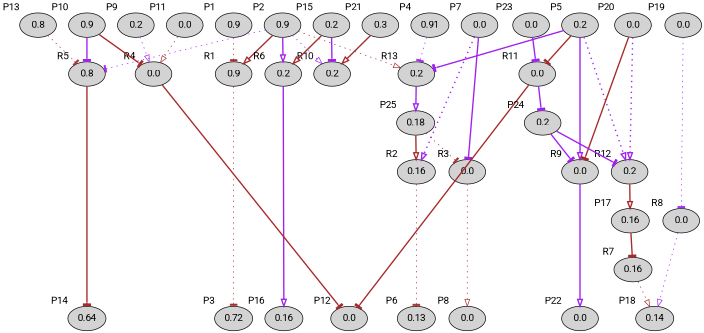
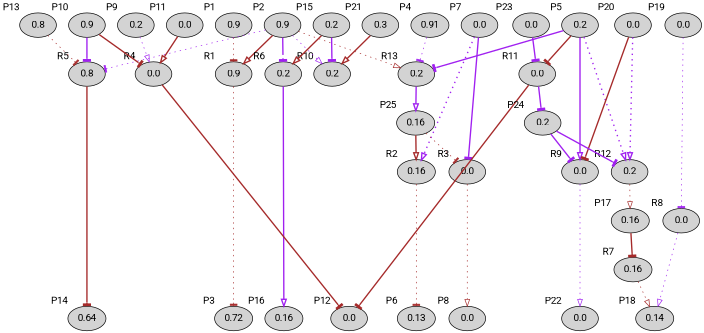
  strict digraph {
    fontname=Roboto
    splines=line
    node [fillcolor=lightgray fontname=Roboto style=filled]
    edge [arrowhead=tee color=purple fontname=Roboto style=bold]
    n1 [label=0.9 xlabel=P1]
    n2 [label=0.9 xlabel=P2]
    n3 [label=0.91 xlabel=P4]
    n4 [label=0.2 xlabel=P5]
    n5 [label=0.0 xlabel=P7]
    n6 [label=0.2 xlabel=P9]
    n7 [label=0.9 xlabel=P10]
    n8 [label=0.0 xlabel=P11]
    n9 [label=0.8 xlabel=P13]
    n10 [label=0.2 xlabel=P15]
    n11 [label=0.0 xlabel=P19]
    n12 [label=0.0 xlabel=P20]
    n13 [label=0.3 xlabel=P21]
    n14 [label=0.0 xlabel=P23]
    n15 [label=0.72 xlabel=P3]
    n16 [label=0.13 xlabel=P6]
    n17 [label=0.0 xlabel=P8]
    n18 [label=0.0 xlabel=P12]
    n19 [label=0.64 xlabel=P14]
    n20 [label=0.16 xlabel=P16]
    n21 [label=0.14 xlabel=P18]
    n22 [label=0.0 xlabel=P22]
    n23 [label=0.9 xlabel=R1]
    n24 [label=0.8 xlabel=R5]
    n25 [label=0.2 xlabel=R6]
    n26 [label=0.2 xlabel=R10]
    n27 [label=0.2 xlabel=R13]
    n28 [label=0.0 xlabel=R9]
    n29 [label=0.0 xlabel=R11]
    n30 [label=0.2 xlabel=R12]
    n31 [label=0.16 xlabel=R2]
    n32 [label=0.0 xlabel=R3]
    n33 [label=0.0 xlabel=R4]
    n34 [label=0.0 xlabel=R8]
-   n35 [label=0.18 xlabel=P25]
+   n35 [label=0.16 xlabel=P25]
    n36 [label=0.2 xlabel=P24]
    n37 [label=0.16 xlabel=P17]
    n38 [label=0.16 xlabel=R7]
    subgraph sub_1 {
      rank=min
      n1
      n2
      n3
      n4
      n5
      n6
      n7
      n8
      n9
      n10
      n11
      n12
      n13
      n14
    }
    subgraph sub_2 {
      rank=max
      n15
      n16
      n17
      n18
      n19
      n20
      n21
      n22
    }
    n1 -> n23 [color=brown style=dotted]
    n2 -> n23 [arrowhead=onormal color=brown]
    n2 -> n24 [style=dotted]
-   n2 -> n25 [arrowhead=onormal]
+   n2 -> n25
    n2 -> n26 [arrowhead=onormal style=dotted]
    n2 -> n27 [arrowhead=onormal color=brown style=dotted]
    n3 -> n27 [style=dotted]
    n4 -> n27
    n4 -> n28 [arrowhead=onormal]
    n4 -> n29 [color=brown]
    n4 -> n30 [arrowhead=onormal penwidth=2 style=dotted]
    n5 -> n31 [arrowhead=onormal penwidth=2 style=dotted]
    n5 -> n32
    n6 -> n33 [arrowhead=onormal style=dotted]
    n7 -> n24
    n7 -> n33 [color=brown]
-   n8 -> n33 [arrowhead=onormal color=brown style=dotted]
+   n8 -> n33 [arrowhead=onormal color=brown]
    n9 -> n24 [color=brown style=dotted]
    n10 -> n25 [arrowhead=onormal color=brown]
    n10 -> n26
    n11 -> n34 [style=dotted]
    n12 -> n28 [color=brown]
    n12 -> n30 [arrowhead=onormal penwidth=2 style=dotted]
    n13 -> n26 [arrowhead=onormal color=brown]
    n14 -> n29
    n23 -> n15 [color=brown style=dotted]
    n24 -> n19 [color=brown]
    n25 -> n20 [arrowhead=onormal]
    n27 -> n35 [arrowhead=onormal]
-   n28 -> n22 [arrowhead=onormal]
+   n28 -> n22 [arrowhead=onormal style=dotted]
    n29 -> n18 [color=brown]
    n29 -> n36
-   n30 -> n37 [arrowhead=onormal color=brown]
+   n30 -> n37 [arrowhead=onormal color=brown style=dotted]
    n31 -> n16 [color=brown style=dotted]
    n32 -> n17 [arrowhead=onormal color=brown style=dotted]
    n33 -> n18 [color=brown]
    n34 -> n21 [arrowhead=onormal style=dotted]
    n35 -> n31 [arrowhead=onormal color=brown]
    n35 -> n32 [color=brown style=dotted]
    n36 -> n28
    n36 -> n30
    n37 -> n38 [color=brown]
    n38 -> n21 [arrowhead=onormal color=brown style=dotted]
  }
